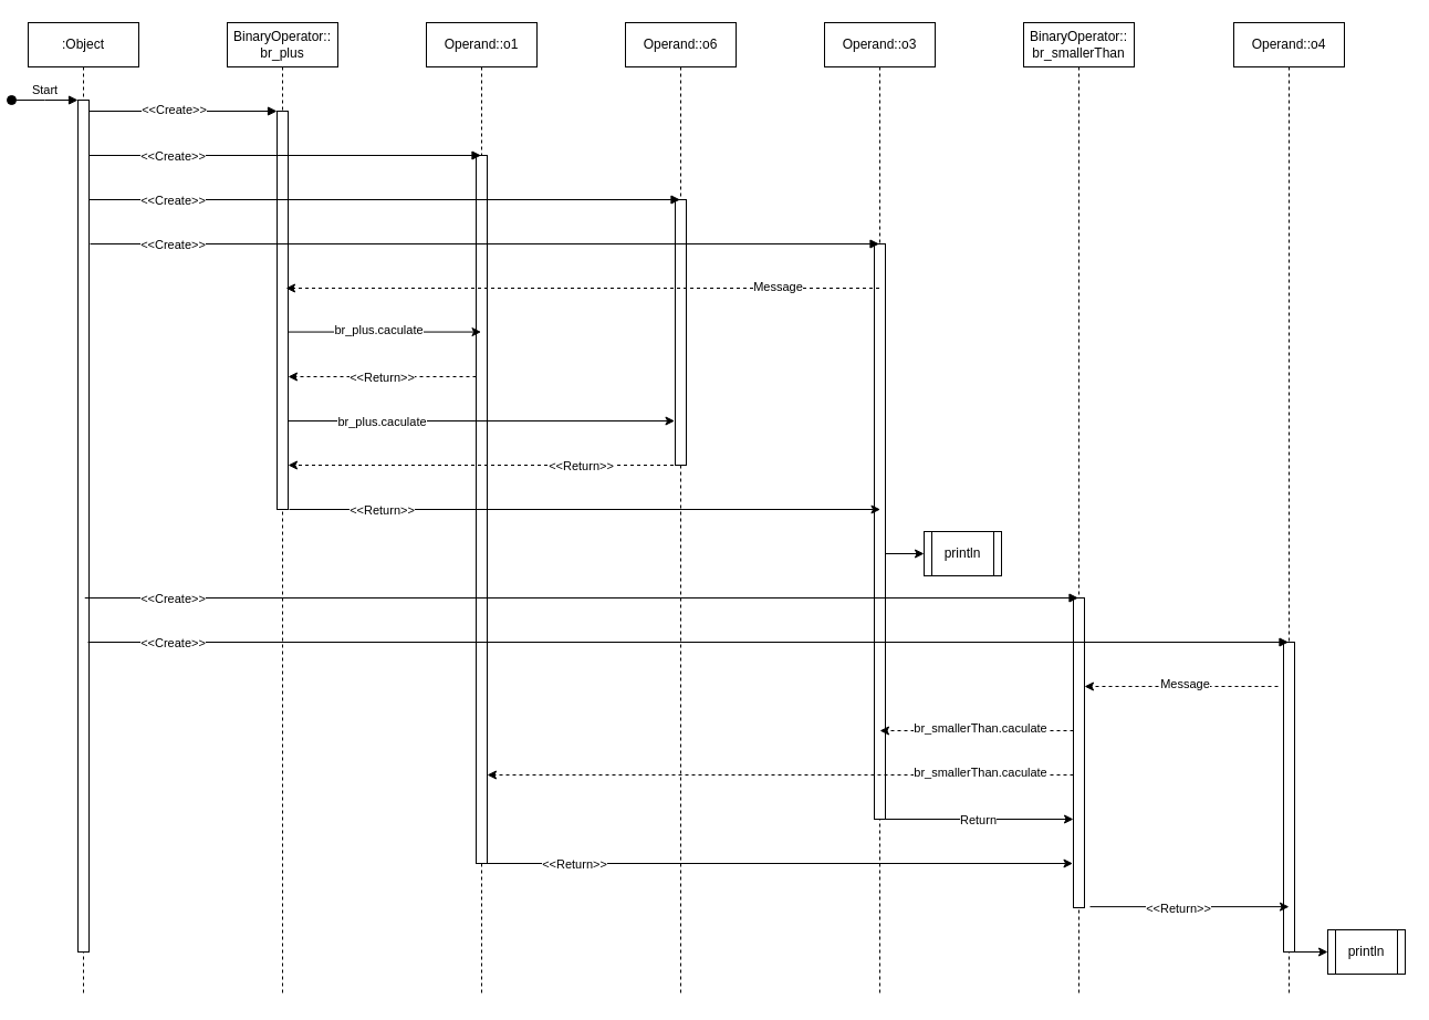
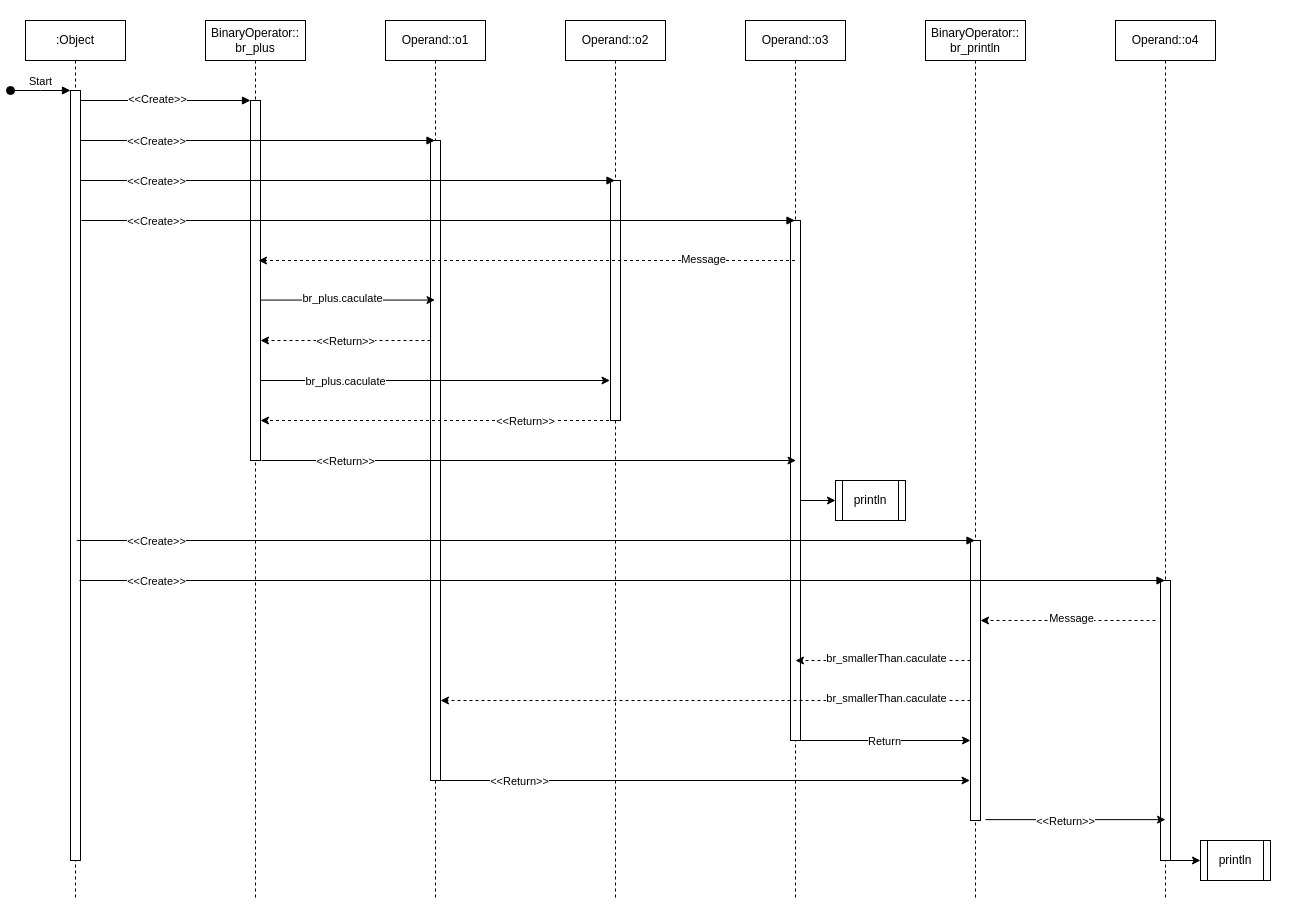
  <mxCell id="0" />
  <mxCell id="1" parent="0" />
  <mxCell id="2" value=":Object" style="shape=umlLifeline;perimeter=lifelinePerimeter;whiteSpace=wrap;html=1;container=0;dropTarget=0;collapsible=0;recursiveResize=0;outlineConnect=0;portConstraint=eastwest;newEdgeStyle={&quot;edgeStyle&quot;:&quot;elbowEdgeStyle&quot;,&quot;elbow&quot;:&quot;vertical&quot;,&quot;curved&quot;:0,&quot;rounded&quot;:0};" parent="1" vertex="1"><mxGeometry x="20" y="20" width="100" height="880" as="geometry" /></mxCell>
  <mxCell id="3" value="" style="html=1;points=[];perimeter=orthogonalPerimeter;outlineConnect=0;targetShapes=umlLifeline;portConstraint=eastwest;newEdgeStyle={&quot;edgeStyle&quot;:&quot;elbowEdgeStyle&quot;,&quot;elbow&quot;:&quot;vertical&quot;,&quot;curved&quot;:0,&quot;rounded&quot;:0};" parent="2" vertex="1"><mxGeometry x="45" y="70" width="10" height="770" as="geometry" /></mxCell>
  <mxCell id="4" value="Start" style="html=1;verticalAlign=bottom;startArrow=oval;endArrow=block;startSize=8;edgeStyle=elbowEdgeStyle;elbow=vertical;curved=0;rounded=0;" parent="2" target="3" edge="1"><mxGeometry relative="1" as="geometry"><mxPoint x="-15" y="70" as="sourcePoint" /></mxGeometry></mxCell>
  <mxCell id="5" value="&lt;div&gt;BinaryOperator::&lt;/div&gt;&lt;div&gt;br_plus&lt;/div&gt;" style="shape=umlLifeline;perimeter=lifelinePerimeter;whiteSpace=wrap;html=1;container=0;dropTarget=0;collapsible=0;recursiveResize=0;outlineConnect=0;portConstraint=eastwest;newEdgeStyle={&quot;edgeStyle&quot;:&quot;elbowEdgeStyle&quot;,&quot;elbow&quot;:&quot;vertical&quot;,&quot;curved&quot;:0,&quot;rounded&quot;:0};" parent="1" vertex="1"><mxGeometry x="200" y="20" width="100" height="880" as="geometry" /></mxCell>
  <mxCell id="6" value="" style="html=1;points=[];perimeter=orthogonalPerimeter;outlineConnect=0;targetShapes=umlLifeline;portConstraint=eastwest;newEdgeStyle={&quot;edgeStyle&quot;:&quot;elbowEdgeStyle&quot;,&quot;elbow&quot;:&quot;vertical&quot;,&quot;curved&quot;:0,&quot;rounded&quot;:0};" parent="5" vertex="1"><mxGeometry x="45" y="80" width="10" height="360" as="geometry" /></mxCell>
  <mxCell id="7" value="" style="html=1;verticalAlign=bottom;endArrow=block;edgeStyle=elbowEdgeStyle;elbow=vertical;curved=0;rounded=0;" parent="1" source="3" target="6" edge="1"><mxGeometry relative="1" as="geometry"><mxPoint x="175" y="110" as="sourcePoint" /><Array as="points"><mxPoint x="160" y="100" /></Array></mxGeometry></mxCell>
  <mxCell id="8" value="&amp;lt;&amp;lt;Create&amp;gt;&amp;gt;" style="edgeLabel;html=1;align=center;verticalAlign=middle;resizable=0;points=[];" vertex="1" connectable="0" parent="7"><mxGeometry x="-0.108" y="-1" relative="1" as="geometry"><mxPoint y="-3" as="offset" /></mxGeometry></mxCell>
  <mxCell id="9" value="Operand::o1" style="shape=umlLifeline;perimeter=lifelinePerimeter;whiteSpace=wrap;html=1;container=0;dropTarget=0;collapsible=0;recursiveResize=0;outlineConnect=0;portConstraint=eastwest;newEdgeStyle={&quot;edgeStyle&quot;:&quot;elbowEdgeStyle&quot;,&quot;elbow&quot;:&quot;vertical&quot;,&quot;curved&quot;:0,&quot;rounded&quot;:0};" vertex="1" parent="1"><mxGeometry x="380" y="20" width="100" height="880" as="geometry" /></mxCell>
  <mxCell id="10" style="edgeStyle=elbowEdgeStyle;rounded=0;orthogonalLoop=1;jettySize=auto;html=1;elbow=vertical;curved=0;" edge="1" parent="9" source="11" target="9"><mxGeometry relative="1" as="geometry" /></mxCell>
  <mxCell id="11" value="" style="html=1;points=[];perimeter=orthogonalPerimeter;outlineConnect=0;targetShapes=umlLifeline;portConstraint=eastwest;newEdgeStyle={&quot;edgeStyle&quot;:&quot;elbowEdgeStyle&quot;,&quot;elbow&quot;:&quot;vertical&quot;,&quot;curved&quot;:0,&quot;rounded&quot;:0};" vertex="1" parent="9"><mxGeometry x="45" y="120" width="10" height="640" as="geometry" /></mxCell>
- <mxCell id="12" value="Operand::o6" style="shape=umlLifeline;perimeter=lifelinePerimeter;whiteSpace=wrap;html=1;container=0;dropTarget=0;collapsible=0;recursiveResize=0;outlineConnect=0;portConstraint=eastwest;newEdgeStyle={&quot;edgeStyle&quot;:&quot;elbowEdgeStyle&quot;,&quot;elbow&quot;:&quot;vertical&quot;,&quot;curved&quot;:0,&quot;rounded&quot;:0};" vertex="1" parent="1"><mxGeometry x="560" y="20" width="100" height="880" as="geometry" /></mxCell>
+ <mxCell id="12" value="Operand::o2" style="shape=umlLifeline;perimeter=lifelinePerimeter;whiteSpace=wrap;html=1;container=0;dropTarget=0;collapsible=0;recursiveResize=0;outlineConnect=0;portConstraint=eastwest;newEdgeStyle={&quot;edgeStyle&quot;:&quot;elbowEdgeStyle&quot;,&quot;elbow&quot;:&quot;vertical&quot;,&quot;curved&quot;:0,&quot;rounded&quot;:0};" vertex="1" parent="1"><mxGeometry x="560" y="20" width="100" height="880" as="geometry" /></mxCell>
  <mxCell id="13" value="" style="html=1;points=[];perimeter=orthogonalPerimeter;outlineConnect=0;targetShapes=umlLifeline;portConstraint=eastwest;newEdgeStyle={&quot;edgeStyle&quot;:&quot;elbowEdgeStyle&quot;,&quot;elbow&quot;:&quot;vertical&quot;,&quot;curved&quot;:0,&quot;rounded&quot;:0};" vertex="1" parent="12"><mxGeometry x="45" y="160" width="10" height="240" as="geometry" /></mxCell>
  <mxCell id="14" value="Operand::o3" style="shape=umlLifeline;perimeter=lifelinePerimeter;whiteSpace=wrap;html=1;container=0;dropTarget=0;collapsible=0;recursiveResize=0;outlineConnect=0;portConstraint=eastwest;newEdgeStyle={&quot;edgeStyle&quot;:&quot;elbowEdgeStyle&quot;,&quot;elbow&quot;:&quot;vertical&quot;,&quot;curved&quot;:0,&quot;rounded&quot;:0};" vertex="1" parent="1"><mxGeometry x="740" y="20" width="100" height="880" as="geometry" /></mxCell>
  <mxCell id="15" value="" style="html=1;points=[];perimeter=orthogonalPerimeter;outlineConnect=0;targetShapes=umlLifeline;portConstraint=eastwest;newEdgeStyle={&quot;edgeStyle&quot;:&quot;elbowEdgeStyle&quot;,&quot;elbow&quot;:&quot;vertical&quot;,&quot;curved&quot;:0,&quot;rounded&quot;:0};" vertex="1" parent="14"><mxGeometry x="45" y="200" width="10" height="520" as="geometry" /></mxCell>
  <mxCell id="16" value="" style="html=1;verticalAlign=bottom;endArrow=block;edgeStyle=elbowEdgeStyle;elbow=vertical;curved=0;rounded=0;" edge="1" parent="1" target="9"><mxGeometry relative="1" as="geometry"><mxPoint x="75" y="140" as="sourcePoint" /><Array as="points"><mxPoint x="160" y="140" /></Array><mxPoint x="245" y="140" as="targetPoint" /></mxGeometry></mxCell>
  <mxCell id="17" value="" style="html=1;verticalAlign=bottom;endArrow=block;edgeStyle=elbowEdgeStyle;elbow=vertical;curved=0;rounded=0;" edge="1" parent="1" target="12"><mxGeometry relative="1" as="geometry"><mxPoint x="75" y="180" as="sourcePoint" /><Array as="points"><mxPoint x="160" y="180" /></Array><mxPoint x="245" y="180" as="targetPoint" /></mxGeometry></mxCell>
  <mxCell id="18" value="" style="endArrow=classic;html=1;rounded=0;dashed=1;" edge="1" parent="1"><mxGeometry width="50" height="50" relative="1" as="geometry"><mxPoint x="250" y="300" as="sourcePoint" /><mxPoint x="249.75" y="300" as="targetPoint" /></mxGeometry></mxCell>
- <mxCell id="19" value="&lt;div&gt;BinaryOperator::&lt;/div&gt;&lt;div&gt;br_smallerThan&lt;/div&gt;" style="shape=umlLifeline;perimeter=lifelinePerimeter;whiteSpace=wrap;html=1;container=0;dropTarget=0;collapsible=0;recursiveResize=0;outlineConnect=0;portConstraint=eastwest;newEdgeStyle={&quot;edgeStyle&quot;:&quot;elbowEdgeStyle&quot;,&quot;elbow&quot;:&quot;vertical&quot;,&quot;curved&quot;:0,&quot;rounded&quot;:0};" vertex="1" parent="1"><mxGeometry x="920" y="20" width="100" height="880" as="geometry" /></mxCell>
+ <mxCell id="19" value="&lt;div&gt;BinaryOperator::&lt;/div&gt;&lt;div&gt;br_println&lt;/div&gt;" style="shape=umlLifeline;perimeter=lifelinePerimeter;whiteSpace=wrap;html=1;container=0;dropTarget=0;collapsible=0;recursiveResize=0;outlineConnect=0;portConstraint=eastwest;newEdgeStyle={&quot;edgeStyle&quot;:&quot;elbowEdgeStyle&quot;,&quot;elbow&quot;:&quot;vertical&quot;,&quot;curved&quot;:0,&quot;rounded&quot;:0};" vertex="1" parent="1"><mxGeometry x="920" y="20" width="100" height="880" as="geometry" /></mxCell>
  <mxCell id="20" value="" style="html=1;points=[];perimeter=orthogonalPerimeter;outlineConnect=0;targetShapes=umlLifeline;portConstraint=eastwest;newEdgeStyle={&quot;edgeStyle&quot;:&quot;elbowEdgeStyle&quot;,&quot;elbow&quot;:&quot;vertical&quot;,&quot;curved&quot;:0,&quot;rounded&quot;:0};" vertex="1" parent="19"><mxGeometry x="45" y="520" width="10" height="280" as="geometry" /></mxCell>
  <mxCell id="21" value="Operand::o4" style="shape=umlLifeline;perimeter=lifelinePerimeter;whiteSpace=wrap;html=1;container=0;dropTarget=0;collapsible=0;recursiveResize=0;outlineConnect=0;portConstraint=eastwest;newEdgeStyle={&quot;edgeStyle&quot;:&quot;elbowEdgeStyle&quot;,&quot;elbow&quot;:&quot;vertical&quot;,&quot;curved&quot;:0,&quot;rounded&quot;:0};" vertex="1" parent="1"><mxGeometry x="1110" y="20" width="100" height="880" as="geometry" /></mxCell>
  <mxCell id="22" value="" style="html=1;points=[];perimeter=orthogonalPerimeter;outlineConnect=0;targetShapes=umlLifeline;portConstraint=eastwest;newEdgeStyle={&quot;edgeStyle&quot;:&quot;elbowEdgeStyle&quot;,&quot;elbow&quot;:&quot;vertical&quot;,&quot;curved&quot;:0,&quot;rounded&quot;:0};" vertex="1" parent="21"><mxGeometry x="45" y="560" width="10" height="280" as="geometry" /></mxCell>
  <mxCell id="23" value="println" style="shape=process;whiteSpace=wrap;html=1;backgroundOutline=1;" vertex="1" parent="1"><mxGeometry x="830" y="480" width="70" height="40" as="geometry" /></mxCell>
  <mxCell id="24" value="" style="endArrow=classic;html=1;rounded=0;" edge="1" parent="1"><mxGeometry width="50" height="50" relative="1" as="geometry"><mxPoint x="255" y="299.57" as="sourcePoint" /><mxPoint x="429.5" y="299.57" as="targetPoint" /></mxGeometry></mxCell>
  <mxCell id="25" value="br_plus.caculate" style="edgeLabel;html=1;align=center;verticalAlign=middle;resizable=0;points=[];" vertex="1" connectable="0" parent="24"><mxGeometry x="-0.067" y="2" relative="1" as="geometry"><mxPoint as="offset" /></mxGeometry></mxCell>
  <mxCell id="26" value="" style="endArrow=classic;html=1;rounded=0;" edge="1" parent="1"><mxGeometry width="50" height="50" relative="1" as="geometry"><mxPoint x="255.5" y="380" as="sourcePoint" /><mxPoint x="604.5" y="380" as="targetPoint" /></mxGeometry></mxCell>
  <mxCell id="27" value="br_plus.caculate" style="edgeLabel;html=1;align=center;verticalAlign=middle;resizable=0;points=[];" vertex="1" connectable="0" parent="26"><mxGeometry x="-0.067" y="2" relative="1" as="geometry"><mxPoint x="-79" y="2" as="offset" /></mxGeometry></mxCell>
  <mxCell id="28" value="" style="endArrow=classic;html=1;rounded=0;dashed=1;" edge="1" parent="1"><mxGeometry width="50" height="50" relative="1" as="geometry"><mxPoint x="425" y="340" as="sourcePoint" /><mxPoint x="255" y="340" as="targetPoint" /></mxGeometry></mxCell>
  <mxCell id="29" value="" style="endArrow=classic;html=1;rounded=0;dashed=1;" edge="1" parent="1"><mxGeometry width="50" height="50" relative="1" as="geometry"><mxPoint x="609.5" y="420" as="sourcePoint" /><mxPoint x="255" y="420" as="targetPoint" /></mxGeometry></mxCell>
  <mxCell id="30" value="" style="endArrow=classic;html=1;rounded=0;" edge="1" parent="1"><mxGeometry width="50" height="50" relative="1" as="geometry"><mxPoint x="256" y="460" as="sourcePoint" /><mxPoint x="790.5" y="460" as="targetPoint" /></mxGeometry></mxCell>
  <mxCell id="31" value="" style="endArrow=classic;html=1;rounded=0;entryX=0;entryY=0.5;entryDx=0;entryDy=0;" edge="1" parent="1" source="15" target="23"><mxGeometry width="50" height="50" relative="1" as="geometry"><mxPoint x="800" y="500" as="sourcePoint" /><mxPoint x="830" y="450" as="targetPoint" /></mxGeometry></mxCell>
  <mxCell id="32" value="" style="html=1;verticalAlign=bottom;endArrow=block;edgeStyle=elbowEdgeStyle;elbow=vertical;curved=0;rounded=0;" edge="1" parent="1"><mxGeometry relative="1" as="geometry"><mxPoint x="71.25" y="540" as="sourcePoint" /><Array as="points"><mxPoint x="156.25" y="540" /></Array><mxPoint x="969.5" y="540" as="targetPoint" /></mxGeometry></mxCell>
  <mxCell id="33" value="" style="html=1;verticalAlign=bottom;endArrow=block;edgeStyle=elbowEdgeStyle;elbow=vertical;curved=0;rounded=0;" edge="1" parent="1"><mxGeometry relative="1" as="geometry"><mxPoint x="74" y="580" as="sourcePoint" /><Array as="points"><mxPoint x="159" y="580" /></Array><mxPoint x="1159.5" y="580" as="targetPoint" /></mxGeometry></mxCell>
  <mxCell id="34" value="" style="endArrow=classic;html=1;rounded=0;dashed=1;" edge="1" parent="1"><mxGeometry width="50" height="50" relative="1" as="geometry"><mxPoint x="789.5" y="260" as="sourcePoint" /><mxPoint x="253" y="260" as="targetPoint" /></mxGeometry></mxCell>
  <mxCell id="35" value="Message" style="edgeLabel;html=1;align=center;verticalAlign=middle;resizable=0;points=[];" vertex="1" connectable="0" parent="34"><mxGeometry x="-0.657" y="-2" relative="1" as="geometry"><mxPoint as="offset" /></mxGeometry></mxCell>
  <mxCell id="36" value="" style="html=1;verticalAlign=bottom;endArrow=block;edgeStyle=elbowEdgeStyle;elbow=vertical;curved=0;rounded=0;" edge="1" parent="1" target="14"><mxGeometry relative="1" as="geometry"><mxPoint x="76" y="220" as="sourcePoint" /><Array as="points"><mxPoint x="161" y="220" /></Array><mxPoint x="610" y="220" as="targetPoint" /></mxGeometry></mxCell>
  <mxCell id="37" value="" style="endArrow=classic;html=1;rounded=0;dashed=1;" edge="1" parent="1" target="20"><mxGeometry width="50" height="50" relative="1" as="geometry"><mxPoint x="1150" y="620" as="sourcePoint" /><mxPoint x="980" y="620" as="targetPoint" /></mxGeometry></mxCell>
  <mxCell id="38" value="Message" style="edgeLabel;html=1;align=center;verticalAlign=middle;resizable=0;points=[];" vertex="1" connectable="0" parent="37"><mxGeometry x="-0.023" y="-3" relative="1" as="geometry"><mxPoint as="offset" /></mxGeometry></mxCell>
  <mxCell id="39" value="" style="endArrow=classic;html=1;rounded=0;dashed=1;" edge="1" parent="1"><mxGeometry width="50" height="50" relative="1" as="geometry"><mxPoint x="965" y="660" as="sourcePoint" /><mxPoint x="790" y="660" as="targetPoint" /></mxGeometry></mxCell>
  <mxCell id="40" value="br_smallerThan.caculate" style="edgeLabel;html=1;align=center;verticalAlign=middle;resizable=0;points=[];" vertex="1" connectable="0" parent="39"><mxGeometry x="-0.023" y="-3" relative="1" as="geometry"><mxPoint as="offset" /></mxGeometry></mxCell>
  <mxCell id="41" value="" style="endArrow=classic;html=1;rounded=0;dashed=1;" edge="1" parent="1" target="11"><mxGeometry width="50" height="50" relative="1" as="geometry"><mxPoint x="965" y="700" as="sourcePoint" /><mxPoint x="440" y="700" as="targetPoint" /></mxGeometry></mxCell>
  <mxCell id="42" value="br_smallerThan.caculate" style="edgeLabel;html=1;align=center;verticalAlign=middle;resizable=0;points=[];" vertex="1" connectable="0" parent="41"><mxGeometry x="-0.023" y="-3" relative="1" as="geometry"><mxPoint x="174" as="offset" /></mxGeometry></mxCell>
  <mxCell id="43" value="" style="endArrow=classic;html=1;rounded=0;" edge="1" parent="1"><mxGeometry width="50" height="50" relative="1" as="geometry"><mxPoint x="795" y="740" as="sourcePoint" /><mxPoint x="965" y="740" as="targetPoint" /></mxGeometry></mxCell>
  <mxCell id="44" value="Return" style="edgeLabel;html=1;align=center;verticalAlign=middle;resizable=0;points=[];" vertex="1" connectable="0" parent="43"><mxGeometry x="-0.028" relative="1" as="geometry"><mxPoint as="offset" /></mxGeometry></mxCell>
  <mxCell id="45" value="" style="endArrow=classic;html=1;rounded=0;" edge="1" parent="1"><mxGeometry width="50" height="50" relative="1" as="geometry"><mxPoint x="430" y="780" as="sourcePoint" /><mxPoint x="964.5" y="780" as="targetPoint" /></mxGeometry></mxCell>
  <mxCell id="46" value="&amp;lt;&amp;lt;Return&amp;gt;&amp;gt;" style="edgeLabel;html=1;align=center;verticalAlign=middle;resizable=0;points=[];" vertex="1" connectable="0" parent="45"><mxGeometry x="-0.688" relative="1" as="geometry"><mxPoint as="offset" /></mxGeometry></mxCell>
  <mxCell id="47" value="" style="endArrow=classic;html=1;rounded=0;" edge="1" parent="1"><mxGeometry width="50" height="50" relative="1" as="geometry"><mxPoint x="980" y="819.13" as="sourcePoint" /><mxPoint x="1160" y="819.13" as="targetPoint" /></mxGeometry></mxCell>
  <mxCell id="48" value="println" style="shape=process;whiteSpace=wrap;html=1;backgroundOutline=1;" vertex="1" parent="1"><mxGeometry x="1195" y="840" width="70" height="40" as="geometry" /></mxCell>
  <mxCell id="49" value="" style="endArrow=classic;html=1;rounded=0;entryX=0;entryY=0.5;entryDx=0;entryDy=0;" edge="1" parent="1" target="48"><mxGeometry width="50" height="50" relative="1" as="geometry"><mxPoint x="1160" y="860" as="sourcePoint" /><mxPoint x="1195" y="810" as="targetPoint" /></mxGeometry></mxCell>
  <mxCell id="50" value="&amp;lt;&amp;lt;Create&amp;gt;&amp;gt;" style="edgeLabel;html=1;align=center;verticalAlign=middle;resizable=0;points=[];" vertex="1" connectable="0" parent="1"><mxGeometry x="150.002" y="140" as="geometry" /></mxCell>
  <mxCell id="51" value="&amp;lt;&amp;lt;Create&amp;gt;&amp;gt;" style="edgeLabel;html=1;align=center;verticalAlign=middle;resizable=0;points=[];" vertex="1" connectable="0" parent="1"><mxGeometry x="150.002" y="180" as="geometry" /></mxCell>
  <mxCell id="52" value="&amp;lt;&amp;lt;Create&amp;gt;&amp;gt;" style="edgeLabel;html=1;align=center;verticalAlign=middle;resizable=0;points=[];" vertex="1" connectable="0" parent="1"><mxGeometry x="150.002" y="220" as="geometry" /></mxCell>
  <mxCell id="53" value="&amp;lt;&amp;lt;Create&amp;gt;&amp;gt;" style="edgeLabel;html=1;align=center;verticalAlign=middle;resizable=0;points=[];" vertex="1" connectable="0" parent="1"><mxGeometry x="150.002" y="540" as="geometry" /></mxCell>
  <mxCell id="54" value="&amp;lt;&amp;lt;Create&amp;gt;&amp;gt;" style="edgeLabel;html=1;align=center;verticalAlign=middle;resizable=0;points=[];" vertex="1" connectable="0" parent="1"><mxGeometry x="150.002" y="580" as="geometry" /></mxCell>
  <mxCell id="55" value="&amp;lt;&amp;lt;Return&amp;gt;&amp;gt;" style="edgeLabel;html=1;align=center;verticalAlign=middle;resizable=0;points=[];" vertex="1" connectable="0" parent="1"><mxGeometry x="1059.998" y="820" as="geometry" /></mxCell>
  <mxCell id="56" value="&amp;lt;&amp;lt;Return&amp;gt;&amp;gt;" style="edgeLabel;html=1;align=center;verticalAlign=middle;resizable=0;points=[];" vertex="1" connectable="0" parent="1"><mxGeometry x="519.998" y="420" as="geometry" /></mxCell>
  <mxCell id="57" value="&amp;lt;&amp;lt;Return&amp;gt;&amp;gt;" style="edgeLabel;html=1;align=center;verticalAlign=middle;resizable=0;points=[];" vertex="1" connectable="0" parent="1"><mxGeometry x="339.998" y="460" as="geometry" /></mxCell>
  <mxCell id="58" value="&amp;lt;&amp;lt;Return&amp;gt;&amp;gt;" style="edgeLabel;html=1;align=center;verticalAlign=middle;resizable=0;points=[];" vertex="1" connectable="0" parent="1"><mxGeometry x="339.998" y="340" as="geometry" /></mxCell>
